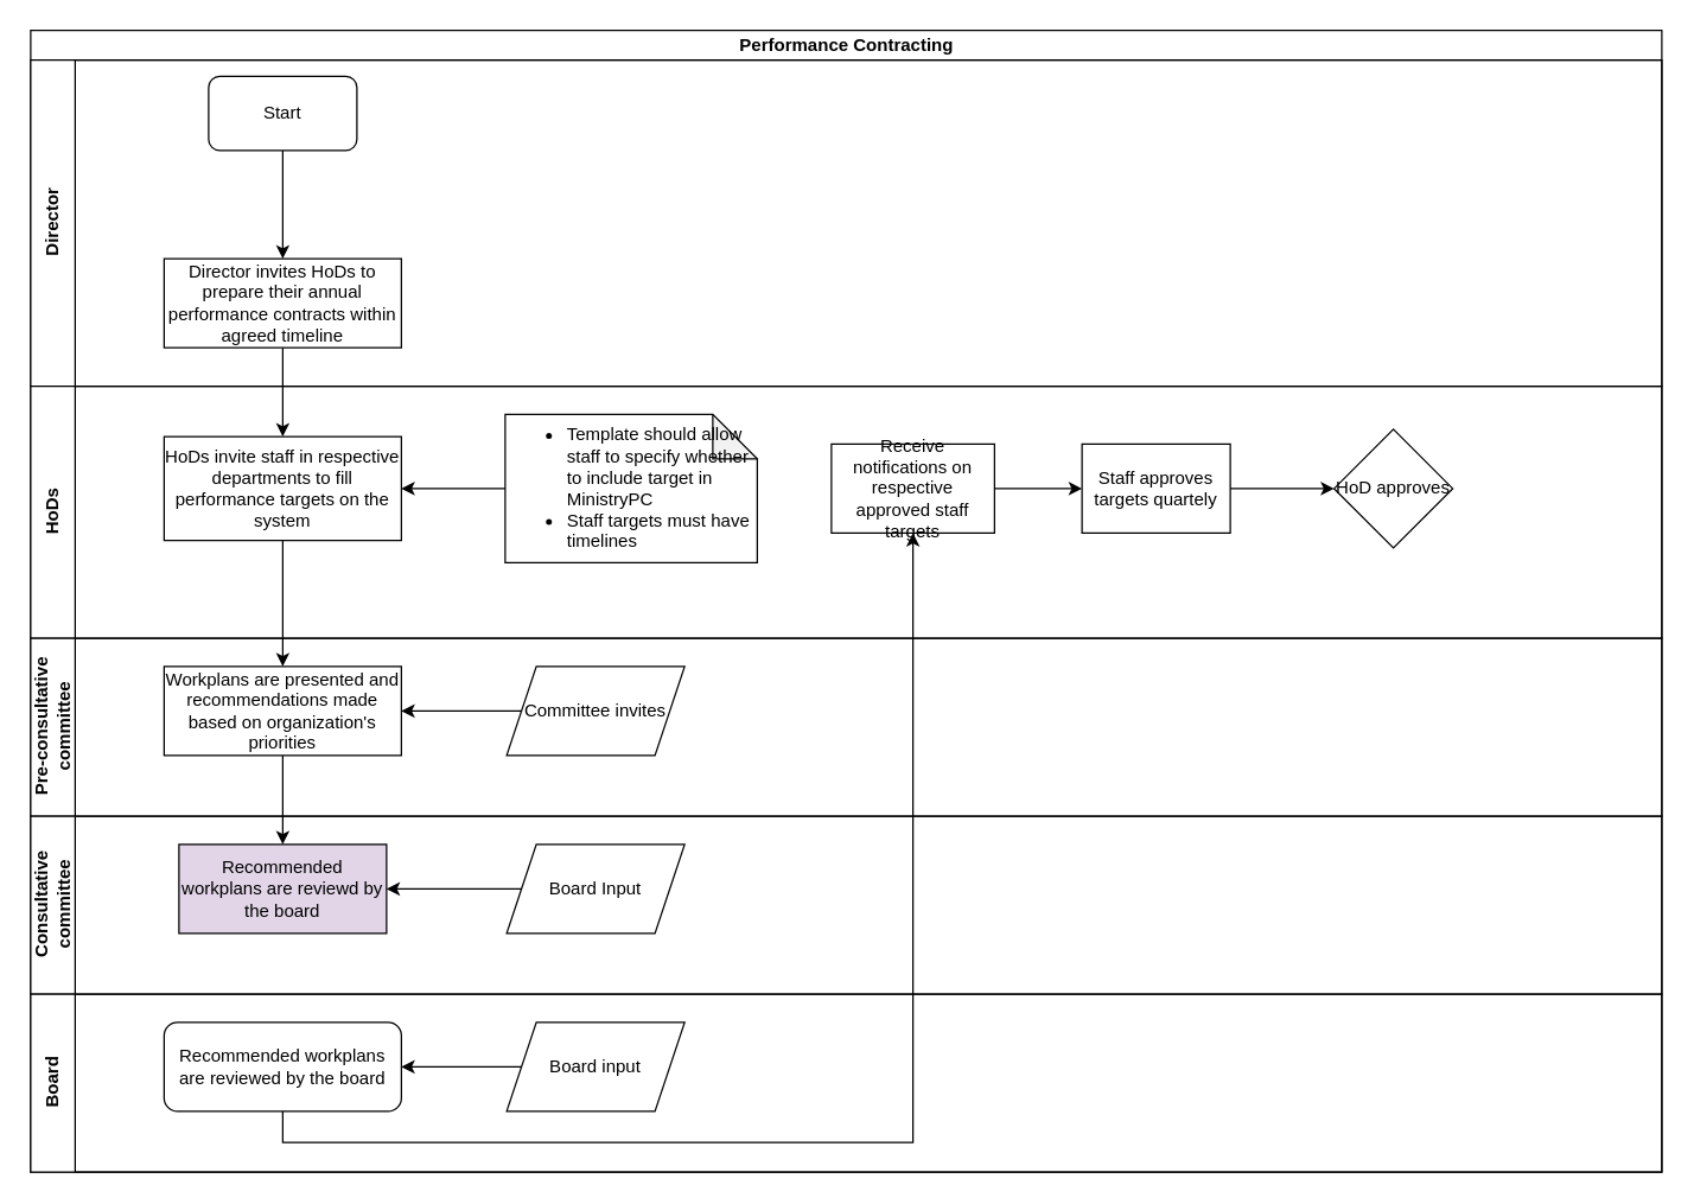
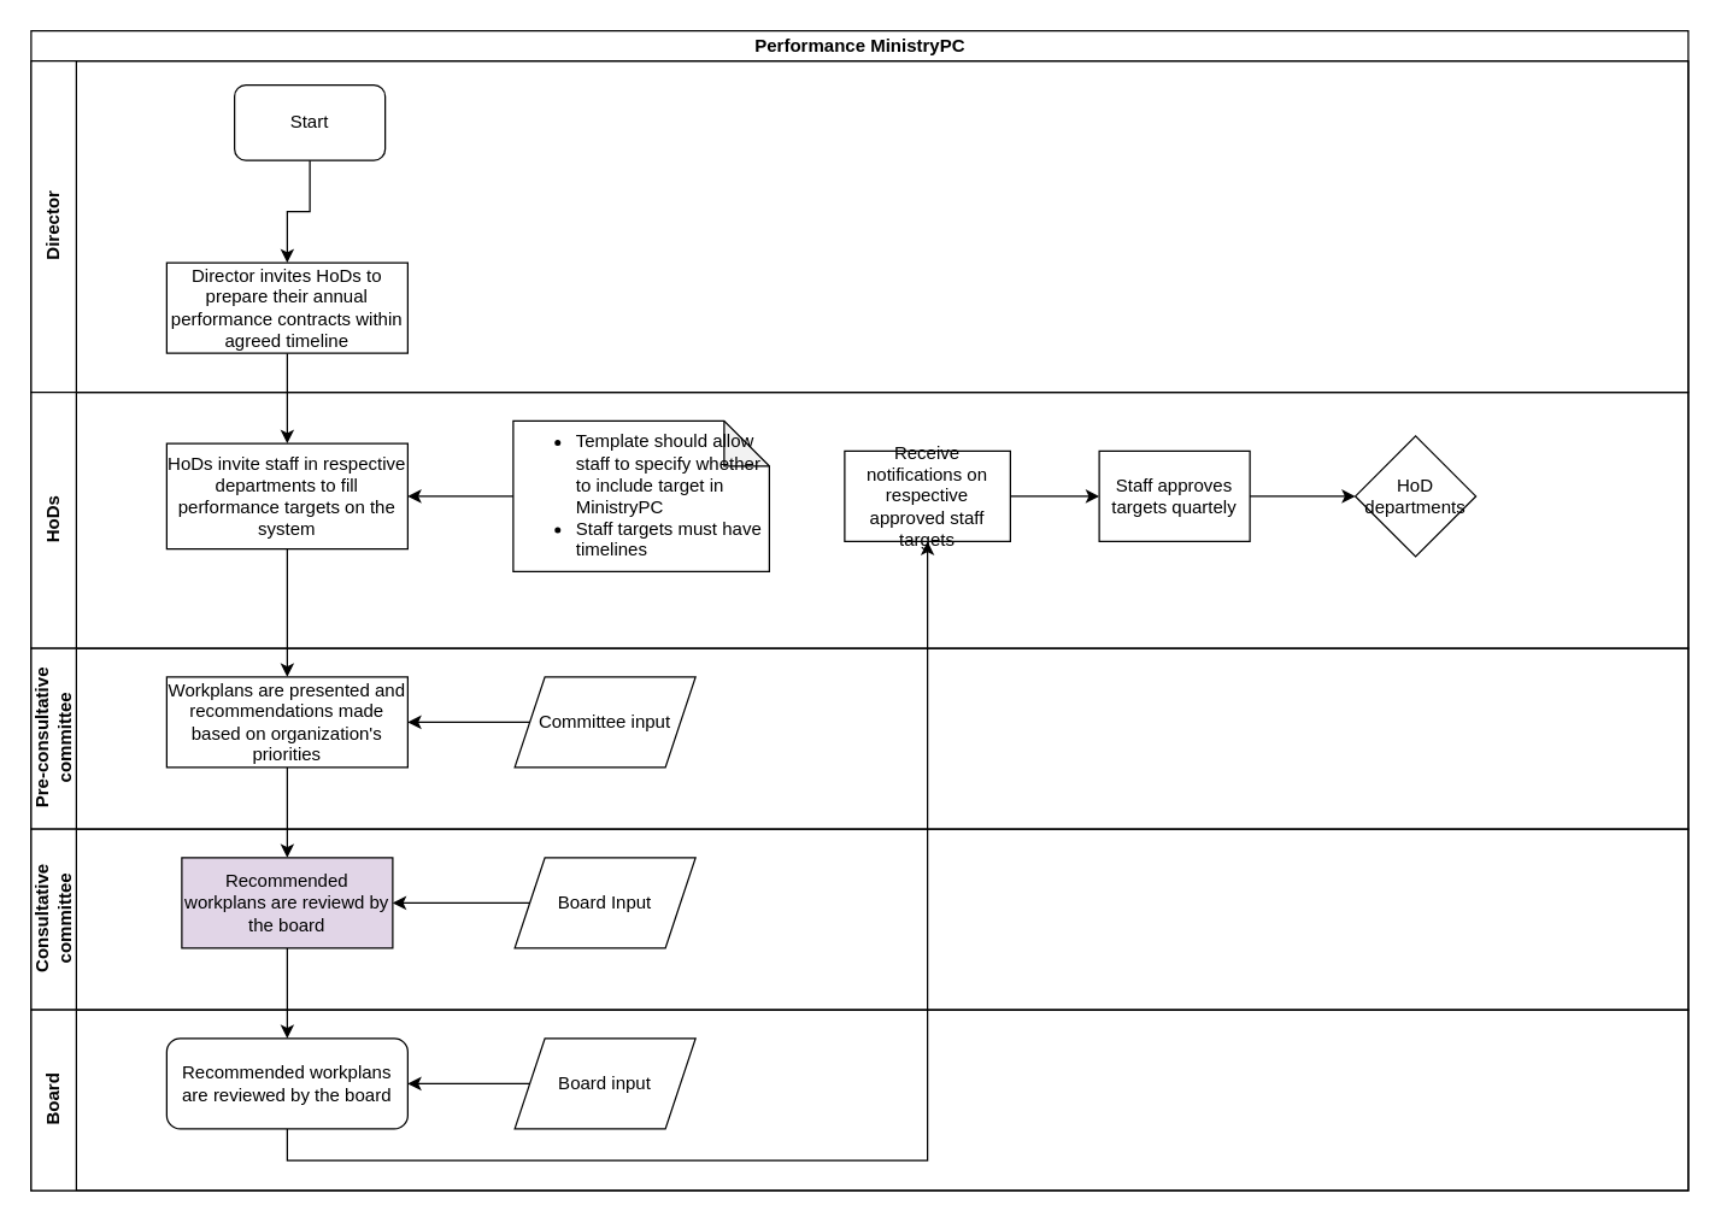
  <mxCell id="0" />
  <mxCell id="1" parent="0" />
- <mxCell id="2" value="Performance Contracting" style="swimlane;html=1;childLayout=stackLayout;resizeParent=1;resizeParentMax=0;horizontal=1;startSize=20;horizontalStack=0;" vertex="1" parent="1"><mxGeometry x="20" y="20" width="1100" height="770" as="geometry" /></mxCell>
+ <mxCell id="2" value="Performance MinistryPC" style="swimlane;html=1;childLayout=stackLayout;resizeParent=1;resizeParentMax=0;horizontal=1;startSize=20;horizontalStack=0;" vertex="1" parent="1"><mxGeometry x="20" y="20" width="1100" height="770" as="geometry" /></mxCell>
  <mxCell id="3" value="" style="edgeStyle=orthogonalEdgeStyle;rounded=0;orthogonalLoop=1;jettySize=auto;html=1;" edge="1" parent="2" source="9" target="12"><mxGeometry relative="1" as="geometry" /></mxCell>
  <mxCell id="4" value="" style="edgeStyle=orthogonalEdgeStyle;rounded=0;orthogonalLoop=1;jettySize=auto;html=1;" edge="1" parent="2" source="12" target="20"><mxGeometry relative="1" as="geometry" /></mxCell>
  <mxCell id="5" value="" style="edgeStyle=orthogonalEdgeStyle;rounded=0;orthogonalLoop=1;jettySize=auto;html=1;entryX=0.5;entryY=0;entryDx=0;entryDy=0;" edge="1" parent="2" source="20" target="24"><mxGeometry relative="1" as="geometry"><mxPoint x="170" y="569" as="targetPoint" /></mxGeometry></mxCell>
  <mxCell id="6" value="" style="edgeStyle=orthogonalEdgeStyle;rounded=0;orthogonalLoop=1;jettySize=auto;html=1;entryX=0.5;entryY=1;entryDx=0;entryDy=0;exitX=0.5;exitY=1;exitDx=0;exitDy=0;" edge="1" parent="2" source="28" target="15"><mxGeometry relative="1" as="geometry"><Array as="points"><mxPoint x="170" y="750" /><mxPoint x="595" y="750" /></Array></mxGeometry></mxCell>
  <mxCell id="7" value="Director" style="swimlane;html=1;startSize=30;horizontal=0;" vertex="1" parent="2"><mxGeometry y="20" width="1100" height="220" as="geometry" /></mxCell>
- <mxCell id="8" value="Start" style="rounded=1;whiteSpace=wrap;html=1;" vertex="1" parent="7"><mxGeometry x="120" y="11" width="100" height="50" as="geometry" /></mxCell>
+ <mxCell id="8" value="Start" style="rounded=1;whiteSpace=wrap;html=1;" vertex="1" parent="7"><mxGeometry x="135" y="16" width="100" height="50" as="geometry" /></mxCell>
  <mxCell id="9" value="Director invites HoDs to prepare their annual performance contracts within agreed timeline" style="rounded=0;whiteSpace=wrap;html=1;" vertex="1" parent="7"><mxGeometry x="90" y="134" width="160" height="60" as="geometry" /></mxCell>
  <mxCell id="10" value="" style="edgeStyle=orthogonalEdgeStyle;rounded=0;orthogonalLoop=1;jettySize=auto;html=1;entryX=0.5;entryY=0;entryDx=0;entryDy=0;" edge="1" parent="7" source="8" target="9"><mxGeometry relative="1" as="geometry"><mxPoint x="170" y="126" as="targetPoint" /></mxGeometry></mxCell>
  <mxCell id="11" value="HoDs" style="swimlane;html=1;startSize=30;horizontal=0;" vertex="1" parent="2"><mxGeometry y="240" width="1100" height="170" as="geometry" /></mxCell>
  <mxCell id="12" value="HoDs invite staff in respective departments to fill performance targets on the system" style="whiteSpace=wrap;html=1;rounded=0;" vertex="1" parent="11"><mxGeometry x="90" y="34" width="160" height="70" as="geometry" /></mxCell>
  <mxCell id="13" value="&lt;div align=&quot;left&quot;&gt;&lt;ul&gt;&lt;li&gt;Template should allow staff to specify whether to include target in MinistryPC&lt;/li&gt;&lt;li&gt;Staff targets must have timelines&lt;/li&gt;&lt;/ul&gt;&lt;/div&gt;" style="shape=note;whiteSpace=wrap;html=1;backgroundOutline=1;darkOpacity=0.05;align=left;" vertex="1" parent="11"><mxGeometry x="320" y="19" width="170" height="100" as="geometry" /></mxCell>
  <mxCell id="14" value="" style="edgeStyle=orthogonalEdgeStyle;rounded=0;orthogonalLoop=1;jettySize=auto;html=1;entryX=1;entryY=0.5;entryDx=0;entryDy=0;" edge="1" parent="11" source="13" target="12"><mxGeometry relative="1" as="geometry"><mxPoint x="310" y="64" as="targetPoint" /></mxGeometry></mxCell>
  <mxCell id="15" value="Receive notifications on respective approved staff targets" style="whiteSpace=wrap;html=1;rounded=0;" vertex="1" parent="11"><mxGeometry x="540" y="39" width="110" height="60" as="geometry" /></mxCell>
  <mxCell id="16" value="Staff approves targets quartely" style="whiteSpace=wrap;html=1;rounded=0;" vertex="1" parent="11"><mxGeometry x="709" y="39" width="100" height="60" as="geometry" /></mxCell>
  <mxCell id="17" value="" style="edgeStyle=orthogonalEdgeStyle;rounded=0;orthogonalLoop=1;jettySize=auto;html=1;" edge="1" parent="11" source="15" target="16"><mxGeometry relative="1" as="geometry" /></mxCell>
- <mxCell id="18" value="HoD approves" style="rhombus;whiteSpace=wrap;html=1;" vertex="1" parent="11"><mxGeometry x="879" y="29" width="80" height="80" as="geometry" /></mxCell>
+ <mxCell id="18" value="HoD departments" style="rhombus;whiteSpace=wrap;html=1;" vertex="1" parent="11"><mxGeometry x="879" y="29" width="80" height="80" as="geometry" /></mxCell>
  <mxCell id="19" value="&lt;div&gt;Pre-consultative &lt;br&gt;&lt;/div&gt;&lt;div&gt;committee&lt;/div&gt;" style="swimlane;html=1;startSize=30;horizontal=0;" vertex="1" parent="2"><mxGeometry y="410" width="1100" height="120" as="geometry" /></mxCell>
  <mxCell id="20" value="Workplans are presented and recommendations made based on organization's priorities" style="whiteSpace=wrap;html=1;rounded=0;" vertex="1" parent="19"><mxGeometry x="90" y="19" width="160" height="60" as="geometry" /></mxCell>
- <mxCell id="21" value="Committee invites" style="shape=parallelogram;perimeter=parallelogramPerimeter;whiteSpace=wrap;html=1;fixedSize=1;" vertex="1" parent="19"><mxGeometry x="321" y="19" width="120" height="60" as="geometry" /></mxCell>
+ <mxCell id="21" value="Committee input" style="shape=parallelogram;perimeter=parallelogramPerimeter;whiteSpace=wrap;html=1;fixedSize=1;" vertex="1" parent="19"><mxGeometry x="321" y="19" width="120" height="60" as="geometry" /></mxCell>
  <mxCell id="22" value="" style="edgeStyle=orthogonalEdgeStyle;rounded=0;orthogonalLoop=1;jettySize=auto;html=1;entryX=1;entryY=0.5;entryDx=0;entryDy=0;" edge="1" parent="19" source="21" target="20"><mxGeometry relative="1" as="geometry"><mxPoint x="280" y="49" as="targetPoint" /></mxGeometry></mxCell>
  <mxCell id="23" value="Consultative &lt;br&gt;&lt;div&gt;committee&lt;/div&gt;" style="swimlane;html=1;startSize=30;horizontal=0;" vertex="1" parent="2"><mxGeometry y="530" width="1100" height="120" as="geometry" /></mxCell>
  <mxCell id="24" value="Recommended workplans are reviewd by the board" style="whiteSpace=wrap;html=1;rounded=0;fillColor=#e1d5e7;" vertex="1" parent="23"><mxGeometry x="100" y="19" width="140" height="60" as="geometry" /></mxCell>
  <mxCell id="25" value="Board Input" style="shape=parallelogram;perimeter=parallelogramPerimeter;whiteSpace=wrap;html=1;fixedSize=1;" vertex="1" parent="23"><mxGeometry x="321" y="19" width="120" height="60" as="geometry" /></mxCell>
  <mxCell id="26" value="" style="edgeStyle=orthogonalEdgeStyle;rounded=0;orthogonalLoop=1;jettySize=auto;html=1;entryX=1;entryY=0.5;entryDx=0;entryDy=0;" edge="1" parent="23" source="25" target="24"><mxGeometry relative="1" as="geometry"><mxPoint x="260" y="49" as="targetPoint" /></mxGeometry></mxCell>
  <mxCell id="27" value="Board" style="swimlane;html=1;startSize=30;horizontal=0;" vertex="1" parent="2"><mxGeometry y="650" width="1100" height="120" as="geometry" /></mxCell>
  <mxCell id="28" value="Recommended workplans are reviewed by the board" style="whiteSpace=wrap;html=1;rounded=1;" vertex="1" parent="27"><mxGeometry x="90" y="19" width="160" height="60" as="geometry" /></mxCell>
  <mxCell id="29" value="Board input" style="shape=parallelogram;perimeter=parallelogramPerimeter;whiteSpace=wrap;html=1;fixedSize=1;" vertex="1" parent="27"><mxGeometry x="321" y="19" width="120" height="60" as="geometry" /></mxCell>
  <mxCell id="30" value="" style="edgeStyle=orthogonalEdgeStyle;rounded=0;orthogonalLoop=1;jettySize=auto;html=1;entryX=1;entryY=0.5;entryDx=0;entryDy=0;" edge="1" parent="27" source="29" target="28"><mxGeometry relative="1" as="geometry"><mxPoint x="280" y="49" as="targetPoint" /></mxGeometry></mxCell>
+ <mxCell id="31" value="" style="edgeStyle=orthogonalEdgeStyle;rounded=0;orthogonalLoop=1;jettySize=auto;html=1;entryX=0.5;entryY=0;entryDx=0;entryDy=0;" edge="1" parent="2" source="24" target="28"><mxGeometry relative="1" as="geometry"><mxPoint x="170" y="689" as="targetPoint" /></mxGeometry></mxCell>
  <mxCell id="32" value="" style="edgeStyle=orthogonalEdgeStyle;rounded=0;orthogonalLoop=1;jettySize=auto;html=1;" edge="1" parent="1" source="16"><mxGeometry relative="1" as="geometry"><mxPoint x="899" y="329" as="targetPoint" /></mxGeometry></mxCell>
